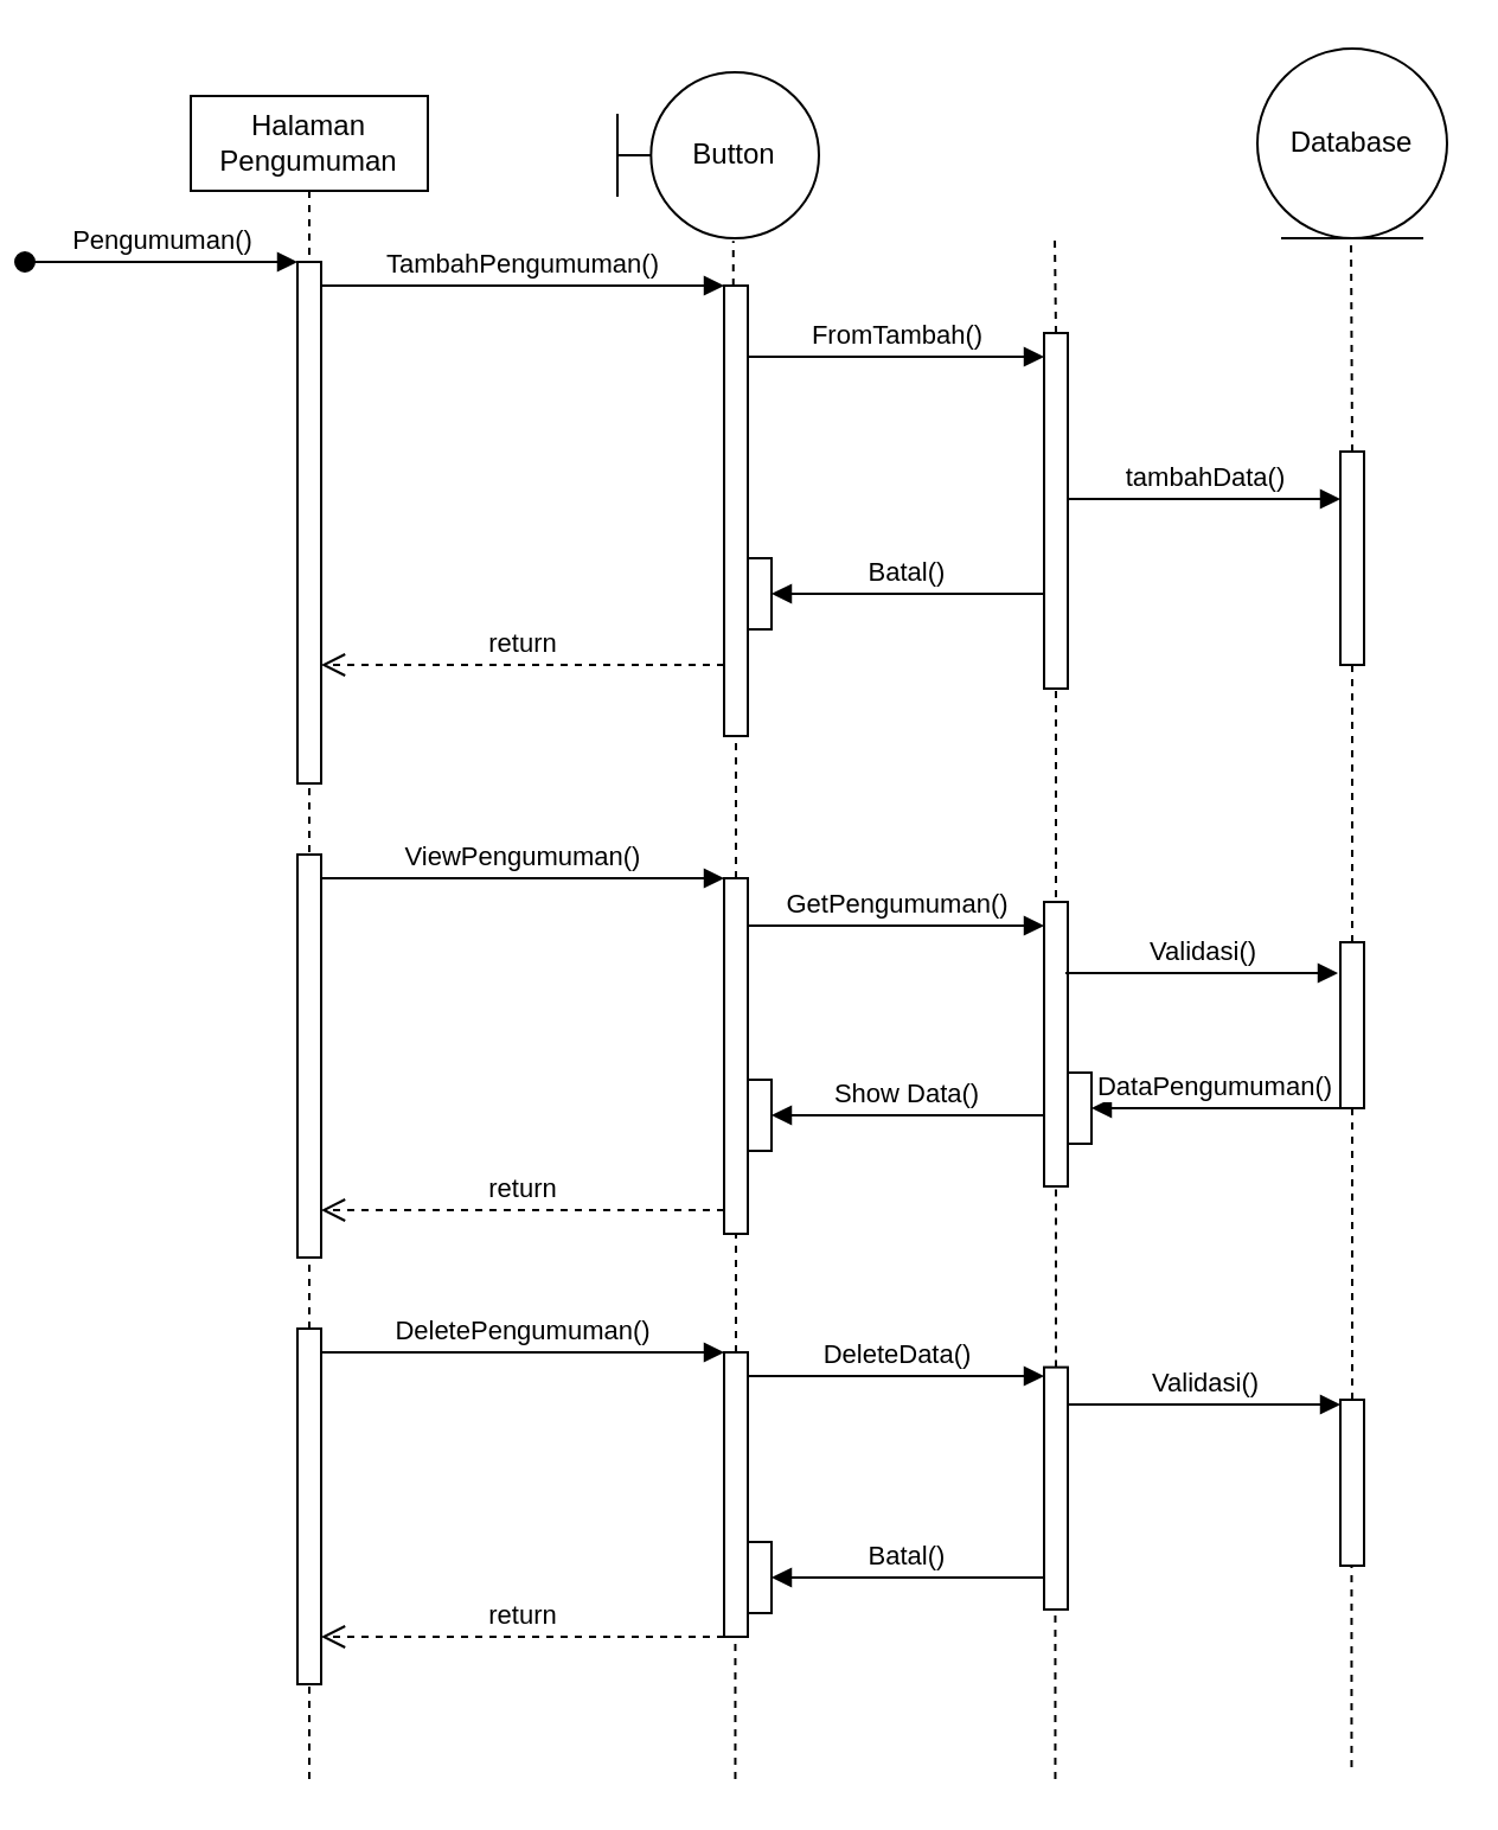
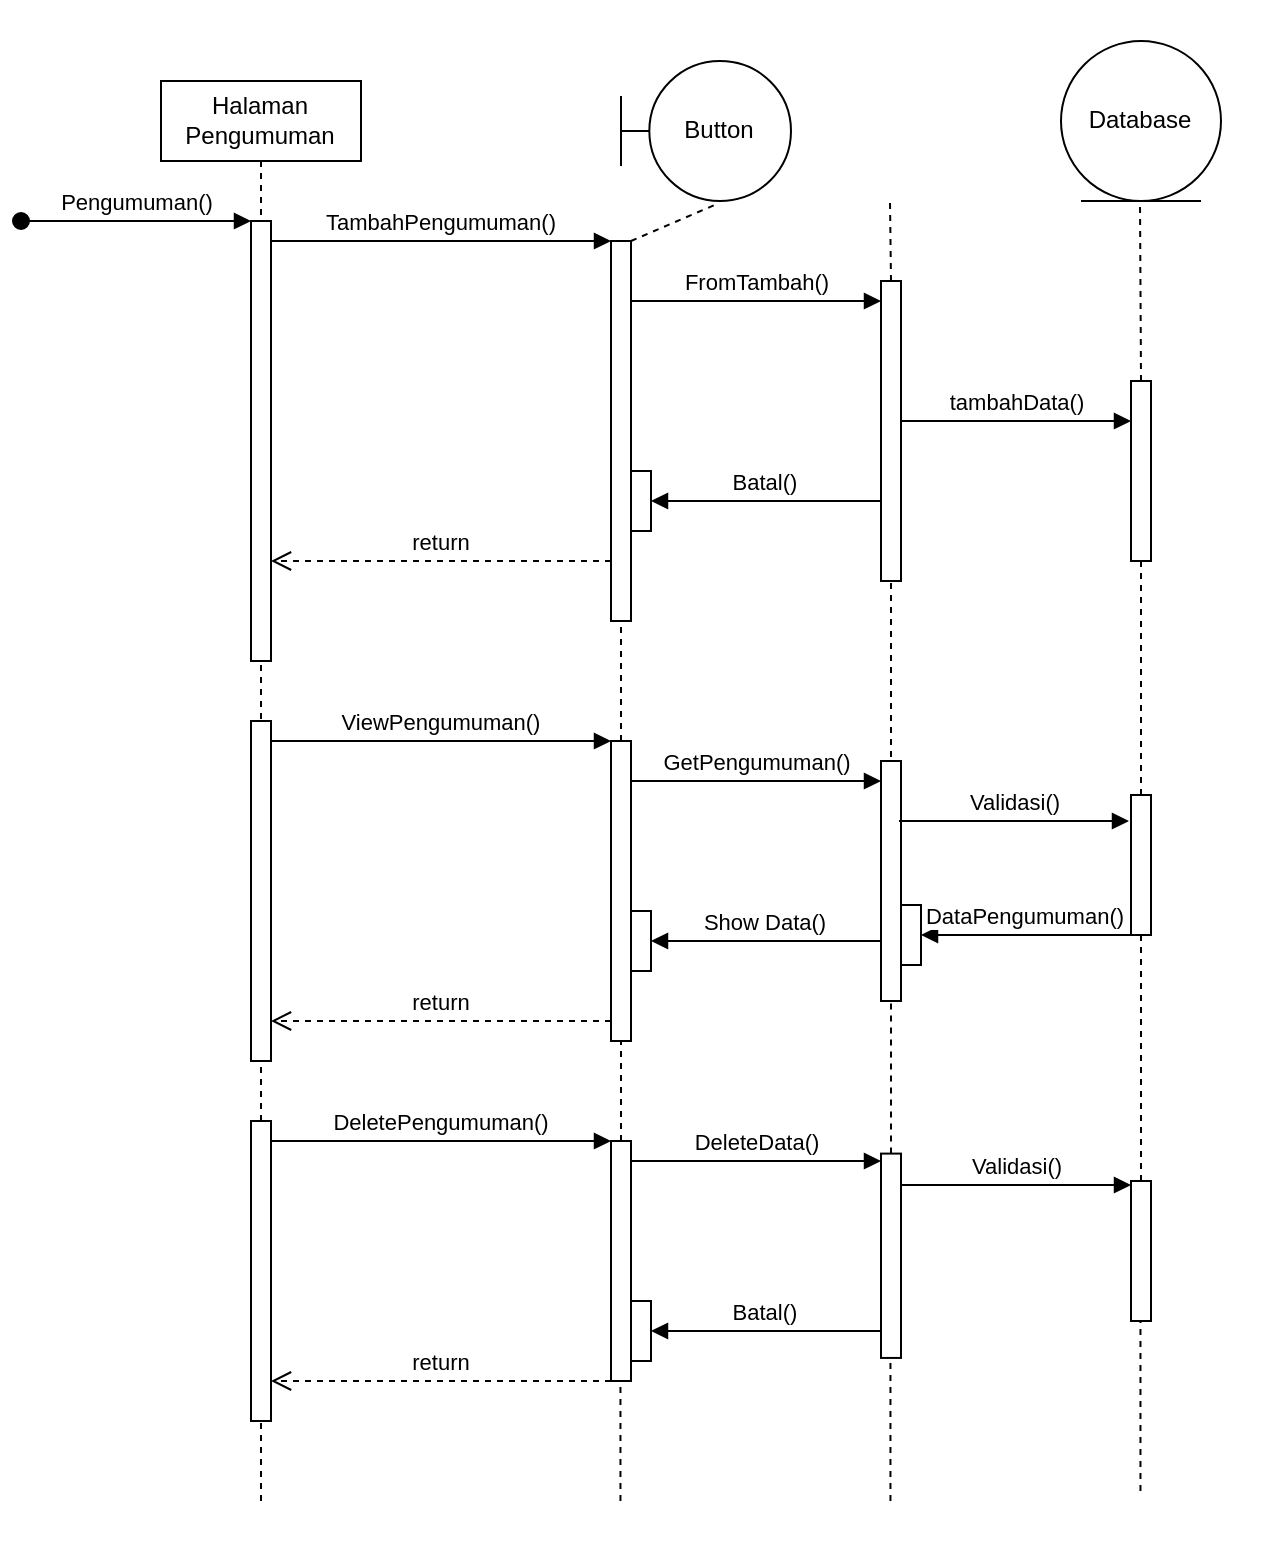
  <mxCell id="0" />
  <mxCell id="1" parent="0" />
  <mxCell id="2" value="Halaman Pengumuman" style="shape=umlLifeline;perimeter=lifelinePerimeter;whiteSpace=wrap;html=1;container=0;dropTarget=0;collapsible=0;recursiveResize=0;outlineConnect=0;portConstraint=eastwest;newEdgeStyle={&quot;edgeStyle&quot;:&quot;elbowEdgeStyle&quot;,&quot;elbow&quot;:&quot;vertical&quot;,&quot;curved&quot;:0,&quot;rounded&quot;:0};" vertex="1" parent="1"><mxGeometry x="20" y="40" width="100" height="370" as="geometry" /></mxCell>
  <mxCell id="3" value="" style="html=1;points=[];perimeter=orthogonalPerimeter;outlineConnect=0;targetShapes=umlLifeline;portConstraint=eastwest;newEdgeStyle={&quot;edgeStyle&quot;:&quot;elbowEdgeStyle&quot;,&quot;elbow&quot;:&quot;vertical&quot;,&quot;curved&quot;:0,&quot;rounded&quot;:0};" vertex="1" parent="2"><mxGeometry x="45" y="70" width="10" height="220" as="geometry" /></mxCell>
  <mxCell id="4" value="Pengumuman()" style="html=1;verticalAlign=bottom;startArrow=oval;endArrow=block;startSize=8;edgeStyle=elbowEdgeStyle;elbow=vertical;curved=0;rounded=0;" edge="1" parent="2" target="3"><mxGeometry relative="1" as="geometry"><mxPoint x="-70" y="70" as="sourcePoint" /></mxGeometry></mxCell>
  <mxCell id="5" value="TambahPengumuman()" style="html=1;verticalAlign=bottom;endArrow=block;edgeStyle=elbowEdgeStyle;elbow=vertical;curved=0;rounded=0;" edge="1" parent="1" source="3" target="41"><mxGeometry relative="1" as="geometry"><mxPoint x="175" y="130" as="sourcePoint" /><Array as="points"><mxPoint x="160" y="120" /></Array></mxGeometry></mxCell>
  <mxCell id="6" value="return" style="html=1;verticalAlign=bottom;endArrow=open;dashed=1;endSize=8;edgeStyle=elbowEdgeStyle;elbow=vertical;curved=0;rounded=0;" edge="1" parent="1" source="41" target="3"><mxGeometry relative="1" as="geometry"><mxPoint x="175" y="205" as="targetPoint" /><Array as="points"><mxPoint x="170" y="280" /></Array></mxGeometry></mxCell>
  <mxCell id="7" value="" style="group" vertex="1" connectable="0" parent="1"><mxGeometry x="350" y="20" width="70" height="370" as="geometry" /></mxCell>
  <mxCell id="8" value="" style="group" vertex="1" connectable="0" parent="7"><mxGeometry x="30" y="80" width="10" height="290" as="geometry" /></mxCell>
  <mxCell id="9" value="" style="group" vertex="1" connectable="0" parent="8"><mxGeometry y="40" width="10" height="250" as="geometry" /></mxCell>
  <mxCell id="10" value="" style="html=1;points=[[0,0,0,0,5],[0,1,0,0,-5],[1,0,0,0,5],[1,1,0,0,-5]];perimeter=orthogonalPerimeter;outlineConnect=0;targetShapes=umlLifeline;portConstraint=eastwest;newEdgeStyle={&quot;curved&quot;:0,&quot;rounded&quot;:0};" vertex="1" parent="9"><mxGeometry width="10" height="150" as="geometry" /></mxCell>
  <mxCell id="11" value="" style="endArrow=none;dashed=1;html=1;rounded=0;" edge="1" parent="9" target="10"><mxGeometry width="50" height="50" relative="1" as="geometry"><mxPoint x="5" y="250" as="sourcePoint" /><mxPoint x="4.5" y="210" as="targetPoint" /></mxGeometry></mxCell>
  <mxCell id="12" value="" style="endArrow=none;dashed=1;html=1;rounded=0;" edge="1" parent="8"><mxGeometry width="50" height="50" relative="1" as="geometry"><mxPoint x="5" y="40" as="sourcePoint" /><mxPoint x="4.5" as="targetPoint" /></mxGeometry></mxCell>
  <mxCell id="13" value="FromTambah()" style="html=1;verticalAlign=bottom;endArrow=block;edgeStyle=elbowEdgeStyle;elbow=vertical;curved=0;rounded=0;" edge="1" parent="1"><mxGeometry relative="1" as="geometry"><mxPoint x="255" y="150" as="sourcePoint" /><Array as="points"><mxPoint x="328" y="150" /></Array><mxPoint x="380" y="150" as="targetPoint" /></mxGeometry></mxCell>
  <mxCell id="14" value="tambahData()" style="html=1;verticalAlign=bottom;endArrow=block;edgeStyle=elbowEdgeStyle;elbow=vertical;curved=0;rounded=0;" edge="1" parent="1" source="10" target="28"><mxGeometry relative="1" as="geometry"><mxPoint x="420" y="210" as="sourcePoint" /><Array as="points"><mxPoint x="473" y="210" /></Array><mxPoint x="520" y="210" as="targetPoint" /></mxGeometry></mxCell>
  <mxCell id="15" value="Database" style="ellipse;shape=umlEntity;whiteSpace=wrap;html=1;" vertex="1" parent="1"><mxGeometry x="470" y="20" width="80" height="80" as="geometry" /></mxCell>
  <mxCell id="16" value="" style="endArrow=none;dashed=1;html=1;rounded=0;" edge="1" parent="1"><mxGeometry width="50" height="50" relative="1" as="geometry"><mxPoint x="510" y="190" as="sourcePoint" /><mxPoint x="509.5" y="100" as="targetPoint" /></mxGeometry></mxCell>
  <mxCell id="17" value="Batal()" style="html=1;verticalAlign=bottom;endArrow=block;edgeStyle=elbowEdgeStyle;elbow=horizontal;curved=0;rounded=0;" edge="1" parent="1" target="42"><mxGeometry relative="1" as="geometry"><mxPoint x="380" y="250" as="sourcePoint" /><Array as="points"><mxPoint x="340" y="250" /></Array><mxPoint x="289.929" y="250" as="targetPoint" /></mxGeometry></mxCell>
  <mxCell id="18" value="" style="html=1;points=[];perimeter=orthogonalPerimeter;outlineConnect=0;targetShapes=umlLifeline;portConstraint=eastwest;newEdgeStyle={&quot;edgeStyle&quot;:&quot;elbowEdgeStyle&quot;,&quot;elbow&quot;:&quot;vertical&quot;,&quot;curved&quot;:0,&quot;rounded&quot;:0};" vertex="1" parent="1"><mxGeometry x="65" y="360" width="10" height="170" as="geometry" /></mxCell>
  <mxCell id="19" value="ViewPengumuman()" style="html=1;verticalAlign=bottom;endArrow=block;edgeStyle=elbowEdgeStyle;elbow=vertical;curved=0;rounded=0;" edge="1" parent="1"><mxGeometry relative="1" as="geometry"><mxPoint x="75" y="370" as="sourcePoint" /><Array as="points"><mxPoint x="160" y="370" /></Array><mxPoint x="245" y="370" as="targetPoint" /></mxGeometry></mxCell>
  <mxCell id="20" value="" style="html=1;points=[];perimeter=orthogonalPerimeter;outlineConnect=0;targetShapes=umlLifeline;portConstraint=eastwest;newEdgeStyle={&quot;edgeStyle&quot;:&quot;elbowEdgeStyle&quot;,&quot;elbow&quot;:&quot;vertical&quot;,&quot;curved&quot;:0,&quot;rounded&quot;:0};" vertex="1" parent="1"><mxGeometry x="245" y="370" width="10" height="150" as="geometry" /></mxCell>
  <mxCell id="21" value="" style="group" vertex="1" connectable="0" parent="1"><mxGeometry x="380" y="380" width="10" height="370" as="geometry" /></mxCell>
  <mxCell id="22" value="" style="html=1;points=[[0,0,0,0,5],[0,1,0,0,-5],[1,0,0,0,5],[1,1,0,0,-5]];perimeter=orthogonalPerimeter;outlineConnect=0;targetShapes=umlLifeline;portConstraint=eastwest;newEdgeStyle={&quot;curved&quot;:0,&quot;rounded&quot;:0};" vertex="1" parent="21"><mxGeometry width="10" height="120" as="geometry" /></mxCell>
  <mxCell id="23" value="" style="group" vertex="1" connectable="0" parent="21"><mxGeometry y="135" width="10" height="235" as="geometry" /></mxCell>
  <mxCell id="24" value="" style="html=1;points=[];perimeter=orthogonalPerimeter;outlineConnect=0;targetShapes=umlLifeline;portConstraint=eastwest;newEdgeStyle={&quot;edgeStyle&quot;:&quot;elbowEdgeStyle&quot;,&quot;elbow&quot;:&quot;vertical&quot;,&quot;curved&quot;:0,&quot;rounded&quot;:0};" vertex="1" parent="23"><mxGeometry y="61.304" width="10" height="102.174" as="geometry" /></mxCell>
  <mxCell id="25" value="" style="endArrow=none;dashed=1;html=1;rounded=0;" edge="1" parent="23" target="24"><mxGeometry width="50" height="50" relative="1" as="geometry"><mxPoint x="4.73" y="235.0" as="sourcePoint" /><mxPoint x="4.73" y="204.348" as="targetPoint" /></mxGeometry></mxCell>
  <mxCell id="26" value="" style="endArrow=none;dashed=1;html=1;rounded=0;" edge="1" parent="21" source="24" target="22"><mxGeometry width="50" height="50" relative="1" as="geometry"><mxPoint x="4.78" y="185" as="sourcePoint" /><mxPoint x="5" y="135" as="targetPoint" /></mxGeometry></mxCell>
  <mxCell id="27" value="" style="endArrow=none;dashed=1;html=1;rounded=0;" edge="1" parent="1" source="29" target="28"><mxGeometry width="50" height="50" relative="1" as="geometry"><mxPoint x="510" y="390" as="sourcePoint" /><mxPoint x="509.5" y="350" as="targetPoint" /></mxGeometry></mxCell>
  <mxCell id="28" value="" style="html=1;points=[[0,0,0,0,5],[0,1,0,0,-5],[1,0,0,0,5],[1,1,0,0,-5]];perimeter=orthogonalPerimeter;outlineConnect=0;targetShapes=umlLifeline;portConstraint=eastwest;newEdgeStyle={&quot;curved&quot;:0,&quot;rounded&quot;:0};" vertex="1" parent="1"><mxGeometry x="505" y="190" width="10" height="90" as="geometry" /></mxCell>
  <mxCell id="29" value="" style="html=1;points=[[0,0,0,0,5],[0,1,0,0,-5],[1,0,0,0,5],[1,1,0,0,-5]];perimeter=orthogonalPerimeter;outlineConnect=0;targetShapes=umlLifeline;portConstraint=eastwest;newEdgeStyle={&quot;curved&quot;:0,&quot;rounded&quot;:0};" vertex="1" parent="1"><mxGeometry x="505" y="397" width="10" height="70" as="geometry" /></mxCell>
  <mxCell id="30" value="" style="html=1;points=[];perimeter=orthogonalPerimeter;outlineConnect=0;targetShapes=umlLifeline;portConstraint=eastwest;newEdgeStyle={&quot;edgeStyle&quot;:&quot;elbowEdgeStyle&quot;,&quot;elbow&quot;:&quot;vertical&quot;,&quot;curved&quot;:0,&quot;rounded&quot;:0};" vertex="1" parent="1"><mxGeometry x="65" y="560" width="10" height="150" as="geometry" /></mxCell>
  <mxCell id="31" value="" style="endArrow=none;dashed=1;html=1;rounded=0;" edge="1" parent="1" source="30" target="18"><mxGeometry width="50" height="50" relative="1" as="geometry"><mxPoint x="69.78" y="560" as="sourcePoint" /><mxPoint x="69.78" y="530" as="targetPoint" /></mxGeometry></mxCell>
  <mxCell id="32" value="DeletePengumuman()" style="html=1;verticalAlign=bottom;endArrow=block;edgeStyle=elbowEdgeStyle;elbow=vertical;curved=0;rounded=0;" edge="1" parent="1"><mxGeometry relative="1" as="geometry"><mxPoint x="75" y="570" as="sourcePoint" /><Array as="points"><mxPoint x="160" y="570" /></Array><mxPoint x="245" y="570" as="targetPoint" /></mxGeometry></mxCell>
  <mxCell id="33" value="" style="endArrow=none;dashed=1;html=1;rounded=0;" edge="1" parent="1" target="30"><mxGeometry width="50" height="50" relative="1" as="geometry"><mxPoint x="70" y="750" as="sourcePoint" /><mxPoint x="69.73" y="710" as="targetPoint" /></mxGeometry></mxCell>
  <mxCell id="34" value="" style="html=1;points=[];perimeter=orthogonalPerimeter;outlineConnect=0;targetShapes=umlLifeline;portConstraint=eastwest;newEdgeStyle={&quot;edgeStyle&quot;:&quot;elbowEdgeStyle&quot;,&quot;elbow&quot;:&quot;vertical&quot;,&quot;curved&quot;:0,&quot;rounded&quot;:0};" vertex="1" parent="1"><mxGeometry x="245" y="570" width="10" height="120" as="geometry" /></mxCell>
  <mxCell id="35" value="" style="endArrow=none;dashed=1;html=1;rounded=0;" edge="1" parent="1" source="34" target="20"><mxGeometry width="50" height="50" relative="1" as="geometry"><mxPoint x="249.78" y="570" as="sourcePoint" /><mxPoint x="250" y="540" as="targetPoint" /></mxGeometry></mxCell>
  <mxCell id="36" value="" style="endArrow=none;dashed=1;html=1;rounded=0;" edge="1" parent="1" target="34"><mxGeometry width="50" height="50" relative="1" as="geometry"><mxPoint x="249.73" y="750" as="sourcePoint" /><mxPoint x="249.73" y="720" as="targetPoint" /></mxGeometry></mxCell>
  <mxCell id="37" value="" style="html=1;points=[];perimeter=orthogonalPerimeter;outlineConnect=0;targetShapes=umlLifeline;portConstraint=eastwest;newEdgeStyle={&quot;edgeStyle&quot;:&quot;elbowEdgeStyle&quot;,&quot;elbow&quot;:&quot;vertical&quot;,&quot;curved&quot;:0,&quot;rounded&quot;:0};" vertex="1" parent="1"><mxGeometry x="505" y="590" width="10" height="70" as="geometry" /></mxCell>
  <mxCell id="38" value="" style="endArrow=none;dashed=1;html=1;rounded=0;" edge="1" parent="1" source="37" target="29"><mxGeometry width="50" height="50" relative="1" as="geometry"><mxPoint x="509.78" y="565" as="sourcePoint" /><mxPoint x="510" y="515" as="targetPoint" /></mxGeometry></mxCell>
  <mxCell id="39" value="" style="endArrow=none;dashed=1;html=1;rounded=0;" edge="1" parent="1" target="37"><mxGeometry width="50" height="50" relative="1" as="geometry"><mxPoint x="509.73" y="745" as="sourcePoint" /><mxPoint x="509.73" y="715" as="targetPoint" /></mxGeometry></mxCell>
- <mxCell id="40" value="Button" style="shape=umlBoundary;whiteSpace=wrap;html=1;" vertex="1" parent="1"><mxGeometry x="200" y="30" width="85" height="70" as="geometry" /></mxCell>
+ <mxCell id="40" value="Button" style="shape=umlBoundary;whiteSpace=wrap;html=1;" vertex="1" parent="1"><mxGeometry x="250" y="30" width="85" height="70" as="geometry" /></mxCell>
  <mxCell id="41" value="" style="html=1;points=[];perimeter=orthogonalPerimeter;outlineConnect=0;targetShapes=umlLifeline;portConstraint=eastwest;newEdgeStyle={&quot;edgeStyle&quot;:&quot;elbowEdgeStyle&quot;,&quot;elbow&quot;:&quot;vertical&quot;,&quot;curved&quot;:0,&quot;rounded&quot;:0};" vertex="1" parent="1"><mxGeometry x="245" y="120" width="10" height="190" as="geometry" /></mxCell>
  <mxCell id="42" value="" style="html=1;points=[[0,0,0,0,5],[0,1,0,0,-5],[1,0,0,0,5],[1,1,0,0,-5]];perimeter=orthogonalPerimeter;outlineConnect=0;targetShapes=umlLifeline;portConstraint=eastwest;newEdgeStyle={&quot;curved&quot;:0,&quot;rounded&quot;:0};" vertex="1" parent="1"><mxGeometry x="255" y="235" width="10" height="30" as="geometry" /></mxCell>
  <mxCell id="43" value="" style="endArrow=none;dashed=1;html=1;rounded=0;" edge="1" parent="1" source="20" target="41"><mxGeometry width="50" height="50" relative="1" as="geometry"><mxPoint x="249.58" y="350" as="sourcePoint" /><mxPoint x="249.58" y="320" as="targetPoint" /></mxGeometry></mxCell>
  <mxCell id="44" value="" style="endArrow=none;dashed=1;html=1;rounded=0;entryX=0.575;entryY=1.016;entryDx=0;entryDy=0;entryPerimeter=0;" edge="1" parent="1" source="41" target="40"><mxGeometry width="50" height="50" relative="1" as="geometry"><mxPoint x="249.58" y="110" as="sourcePoint" /><mxPoint x="250" y="110" as="targetPoint" /></mxGeometry></mxCell>
  <mxCell id="45" value="Show Data()" style="html=1;verticalAlign=bottom;endArrow=block;edgeStyle=elbowEdgeStyle;elbow=horizontal;curved=0;rounded=0;" edge="1" parent="1" target="46"><mxGeometry relative="1" as="geometry"><mxPoint x="380" y="470" as="sourcePoint" /><Array as="points"><mxPoint x="340" y="470" /></Array><mxPoint x="289.929" y="470" as="targetPoint" /></mxGeometry></mxCell>
  <mxCell id="46" value="" style="html=1;points=[[0,0,0,0,5],[0,1,0,0,-5],[1,0,0,0,5],[1,1,0,0,-5]];perimeter=orthogonalPerimeter;outlineConnect=0;targetShapes=umlLifeline;portConstraint=eastwest;newEdgeStyle={&quot;curved&quot;:0,&quot;rounded&quot;:0};" vertex="1" parent="1"><mxGeometry x="255" y="455" width="10" height="30" as="geometry" /></mxCell>
  <mxCell id="47" value="Batal()" style="html=1;verticalAlign=bottom;endArrow=block;edgeStyle=elbowEdgeStyle;elbow=vertical;curved=0;rounded=0;" edge="1" parent="1" target="48"><mxGeometry relative="1" as="geometry"><mxPoint x="380" y="665" as="sourcePoint" /><Array as="points"><mxPoint x="340" y="665" /></Array><mxPoint x="289.929" y="665" as="targetPoint" /></mxGeometry></mxCell>
  <mxCell id="48" value="" style="html=1;points=[[0,0,0,0,5],[0,1,0,0,-5],[1,0,0,0,5],[1,1,0,0,-5]];perimeter=orthogonalPerimeter;outlineConnect=0;targetShapes=umlLifeline;portConstraint=eastwest;newEdgeStyle={&quot;curved&quot;:0,&quot;rounded&quot;:0};" vertex="1" parent="1"><mxGeometry x="255" y="650" width="10" height="30" as="geometry" /></mxCell>
  <mxCell id="49" value="DataPengumuman()" style="html=1;verticalAlign=bottom;endArrow=block;edgeStyle=elbowEdgeStyle;elbow=vertical;curved=0;rounded=0;" edge="1" parent="1" target="50"><mxGeometry relative="1" as="geometry"><mxPoint x="505" y="467" as="sourcePoint" /><Array as="points"><mxPoint x="475" y="467" /></Array><mxPoint x="424.929" y="467" as="targetPoint" /></mxGeometry></mxCell>
  <mxCell id="50" value="" style="html=1;points=[[0,0,0,0,5],[0,1,0,0,-5],[1,0,0,0,5],[1,1,0,0,-5]];perimeter=orthogonalPerimeter;outlineConnect=0;targetShapes=umlLifeline;portConstraint=eastwest;newEdgeStyle={&quot;curved&quot;:0,&quot;rounded&quot;:0};" vertex="1" parent="1"><mxGeometry x="390" y="452" width="10" height="30" as="geometry" /></mxCell>
  <mxCell id="51" value="return" style="html=1;verticalAlign=bottom;endArrow=open;dashed=1;endSize=8;edgeStyle=elbowEdgeStyle;elbow=vertical;curved=0;rounded=0;" edge="1" parent="1"><mxGeometry relative="1" as="geometry"><mxPoint x="75" y="510" as="targetPoint" /><Array as="points"><mxPoint x="170" y="510" /></Array><mxPoint x="245" y="510" as="sourcePoint" /></mxGeometry></mxCell>
  <mxCell id="52" value="return" style="html=1;verticalAlign=bottom;endArrow=open;dashed=1;endSize=8;edgeStyle=elbowEdgeStyle;elbow=vertical;curved=0;rounded=0;" edge="1" parent="1"><mxGeometry relative="1" as="geometry"><mxPoint x="75" y="690" as="targetPoint" /><Array as="points"><mxPoint x="170" y="690" /></Array><mxPoint x="245" y="690" as="sourcePoint" /></mxGeometry></mxCell>
  <mxCell id="53" value="Validasi()" style="html=1;verticalAlign=bottom;endArrow=block;edgeStyle=elbowEdgeStyle;elbow=vertical;curved=0;rounded=0;" edge="1" parent="1"><mxGeometry relative="1" as="geometry"><mxPoint x="389" y="410" as="sourcePoint" /><Array as="points"><mxPoint x="472" y="410" /></Array><mxPoint x="504" y="410" as="targetPoint" /></mxGeometry></mxCell>
  <mxCell id="54" value="GetPengumuman()" style="html=1;verticalAlign=bottom;endArrow=block;edgeStyle=elbowEdgeStyle;elbow=vertical;curved=0;rounded=0;" edge="1" parent="1"><mxGeometry relative="1" as="geometry"><mxPoint x="255" y="390" as="sourcePoint" /><Array as="points"><mxPoint x="328" y="390" /></Array><mxPoint x="380" y="390" as="targetPoint" /></mxGeometry></mxCell>
  <mxCell id="55" value="Validasi()" style="html=1;verticalAlign=bottom;endArrow=block;edgeStyle=elbowEdgeStyle;elbow=vertical;curved=0;rounded=0;" edge="1" parent="1"><mxGeometry relative="1" as="geometry"><mxPoint x="390" y="592" as="sourcePoint" /><Array as="points"><mxPoint x="473" y="592" /></Array><mxPoint x="505" y="592" as="targetPoint" /></mxGeometry></mxCell>
  <mxCell id="56" value="DeleteData()" style="html=1;verticalAlign=bottom;endArrow=block;edgeStyle=elbowEdgeStyle;elbow=horizontal;curved=0;rounded=0;" edge="1" parent="1"><mxGeometry relative="1" as="geometry"><mxPoint x="255" y="580" as="sourcePoint" /><Array as="points"><mxPoint x="328" y="580" /></Array><mxPoint x="380" y="580" as="targetPoint" /></mxGeometry></mxCell>
